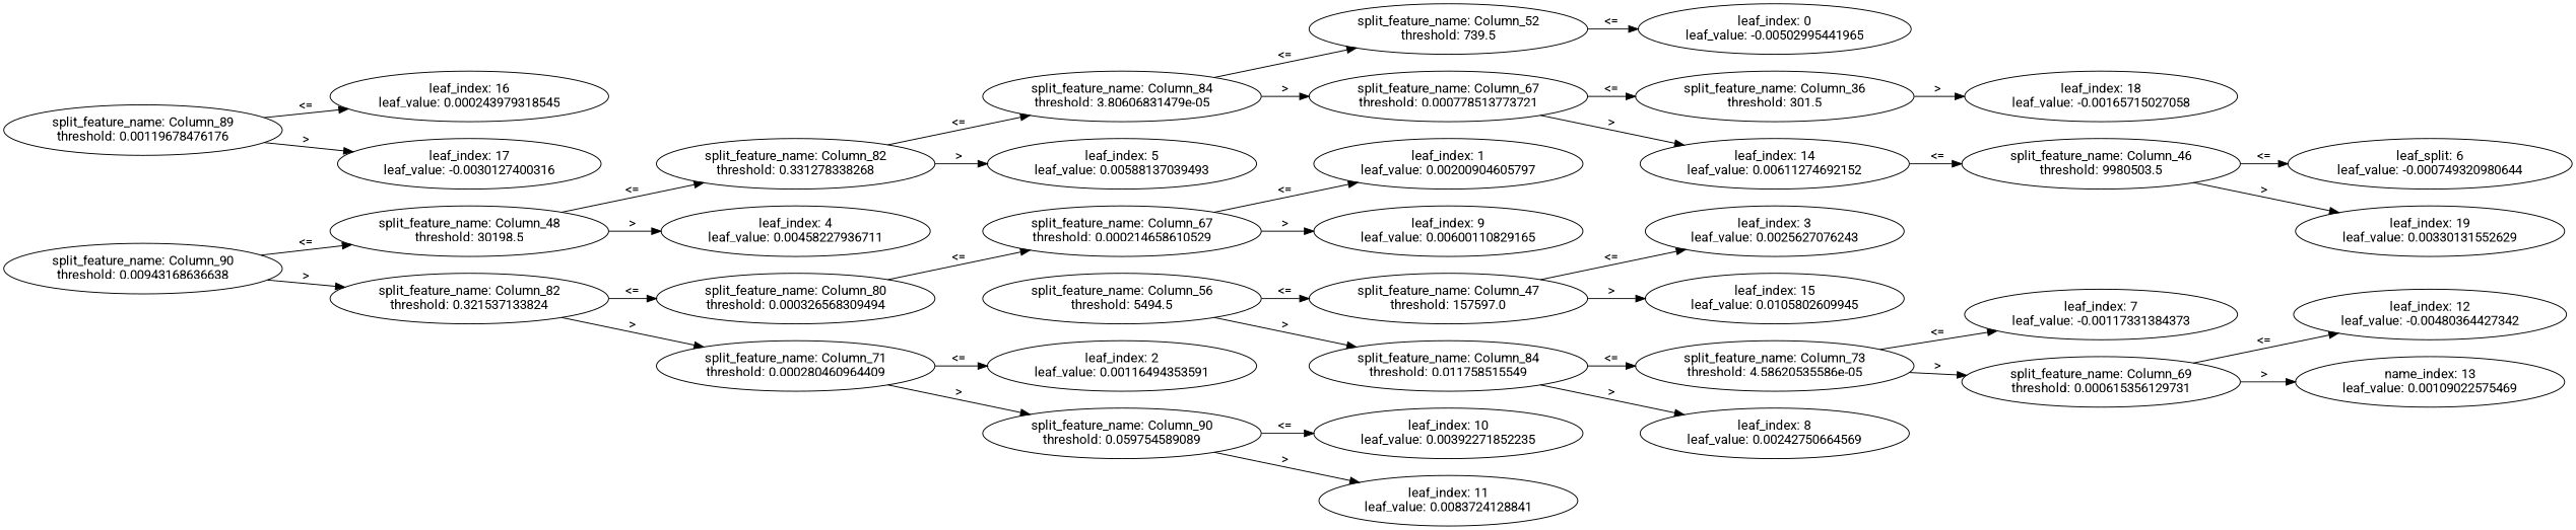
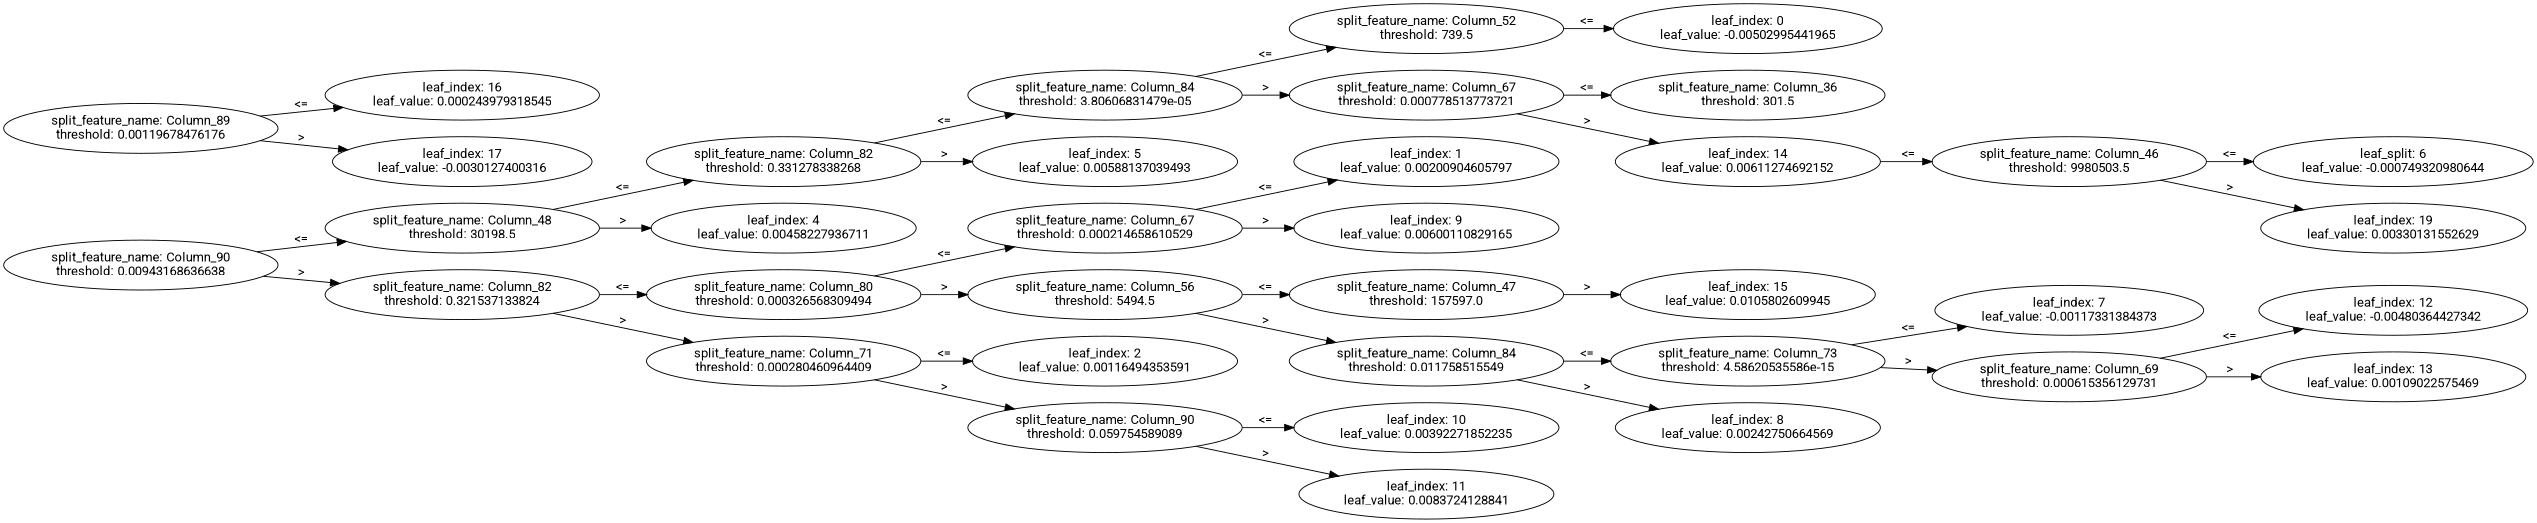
  digraph {
    fontname=Roboto
    rankdir=LR
    node [fontname=Roboto]
    edge [fontname=Roboto]
    n1 [label="split_feature_name: Column_90\nthreshold: 0.00943168636638"]
    n2 [label="split_feature_name: Column_48\nthreshold: 30198.5"]
    n3 [label="split_feature_name: Column_82\nthreshold: 0.321537133824"]
    n4 [label="split_feature_name: Column_82\nthreshold: 0.331278338268"]
    n5 [label="leaf_index: 4\nleaf_value: 0.00458227936711"]
    n6 [label="split_feature_name: Column_80\nthreshold: 0.000326568309494"]
    n7 [label="split_feature_name: Column_71\nthreshold: 0.000280460964409"]
    n8 [label="split_feature_name: Column_84\nthreshold: 3.80606831479e-05"]
    n9 [label="leaf_index: 5\nleaf_value: 0.00588137039493"]
    n10 [label="split_feature_name: Column_52\nthreshold: 739.5"]
    n11 [label="split_feature_name: Column_67\nthreshold: 0.000778513773721"]
    n12 [label="leaf_index: 0\nleaf_value: -0.00502995441965"]
    n13 [label="split_feature_name: Column_36\nthreshold: 301.5"]
    n14 [label="leaf_index: 14\nleaf_value: 0.00611274692152"]
    n15 [label="split_feature_name: Column_89\nthreshold: 0.00119678476176"]
    n16 [label="leaf_index: 16\nleaf_value: 0.000243979318545"]
    n17 [label="leaf_index: 17\nleaf_value: -0.0030127400316"]
-   n18 [label="leaf_index: 18\nleaf_value: -0.00165715027058"]
    n19 [label="split_feature_name: Column_46\nthreshold: 9980503.5"]
    n20 [label="leaf_split: 6\nleaf_value: -0.000749320980644"]
    n21 [label="leaf_index: 19\nleaf_value: 0.00330131552629"]
    n22 [label="split_feature_name: Column_67\nthreshold: 0.000214658610529"]
    n23 [label="split_feature_name: Column_56\nthreshold: 5494.5"]
    n24 [label="leaf_index: 2\nleaf_value: 0.00116494353591"]
    n25 [label="split_feature_name: Column_90\nthreshold: 0.059754589089"]
    n26 [label="leaf_index: 1\nleaf_value: 0.00200904605797"]
    n27 [label="leaf_index: 9\nleaf_value: 0.00600110829165"]
    n28 [label="split_feature_name: Column_47\nthreshold: 157597.0"]
    n29 [label="split_feature_name: Column_84\nthreshold: 0.011758515549"]
-   n30 [label="leaf_index: 3\nleaf_value: 0.0025627076243"]
    n31 [label="leaf_index: 15\nleaf_value: 0.0105802609945"]
-   n32 [label="split_feature_name: Column_73\nthreshold: 4.58620535586e-05"]
+   n32 [label="split_feature_name: Column_73\nthreshold: 4.58620535586e-15"]
    n33 [label="leaf_index: 8\nleaf_value: 0.00242750664569"]
    n34 [label="leaf_index: 7\nleaf_value: -0.00117331384373"]
    n35 [label="split_feature_name: Column_69\nthreshold: 0.000615356129731"]
    n36 [label="leaf_index: 12\nleaf_value: -0.00480364427342"]
-   n37 [label="name_index: 13\nleaf_value: 0.00109022575469"]
+   n37 [label="leaf_index: 13\nleaf_value: 0.00109022575469"]
    n38 [label="leaf_index: 10\nleaf_value: 0.00392271852235"]
    n39 [label="leaf_index: 11\nleaf_value: 0.0083724128841"]
    n1 -> n2 [label="<="]
    n1 -> n3 [label=">"]
    n2 -> n4 [label="<="]
    n2 -> n5 [label=">"]
    n3 -> n6 [label="<="]
    n3 -> n7 [label=">"]
    n4 -> n8 [label="<="]
    n4 -> n9 [label=">"]
    n6 -> n22 [label="<="]
+   n6 -> n23 [label=">"]
    n7 -> n24 [label="<="]
    n7 -> n25 [label=">"]
    n8 -> n10 [label="<="]
    n8 -> n11 [label=">"]
    n10 -> n12 [label="<="]
    n11 -> n13 [label="<="]
    n11 -> n14 [label=">"]
-   n13 -> n18 [label=">"]
    n14 -> n19 [label="<="]
    n15 -> n16 [label="<="]
    n15 -> n17 [label=">"]
    n19 -> n20 [label="<="]
    n19 -> n21 [label=">"]
    n22 -> n26 [label="<="]
    n22 -> n27 [label=">"]
    n23 -> n28 [label="<="]
    n23 -> n29 [label=">"]
    n25 -> n38 [label="<="]
    n25 -> n39 [label=">"]
-   n28 -> n30 [label="<="]
    n28 -> n31 [label=">"]
    n29 -> n32 [label="<="]
    n29 -> n33 [label=">"]
    n32 -> n34 [label="<="]
    n32 -> n35 [label=">"]
    n35 -> n36 [label="<="]
    n35 -> n37 [label=">"]
  }
